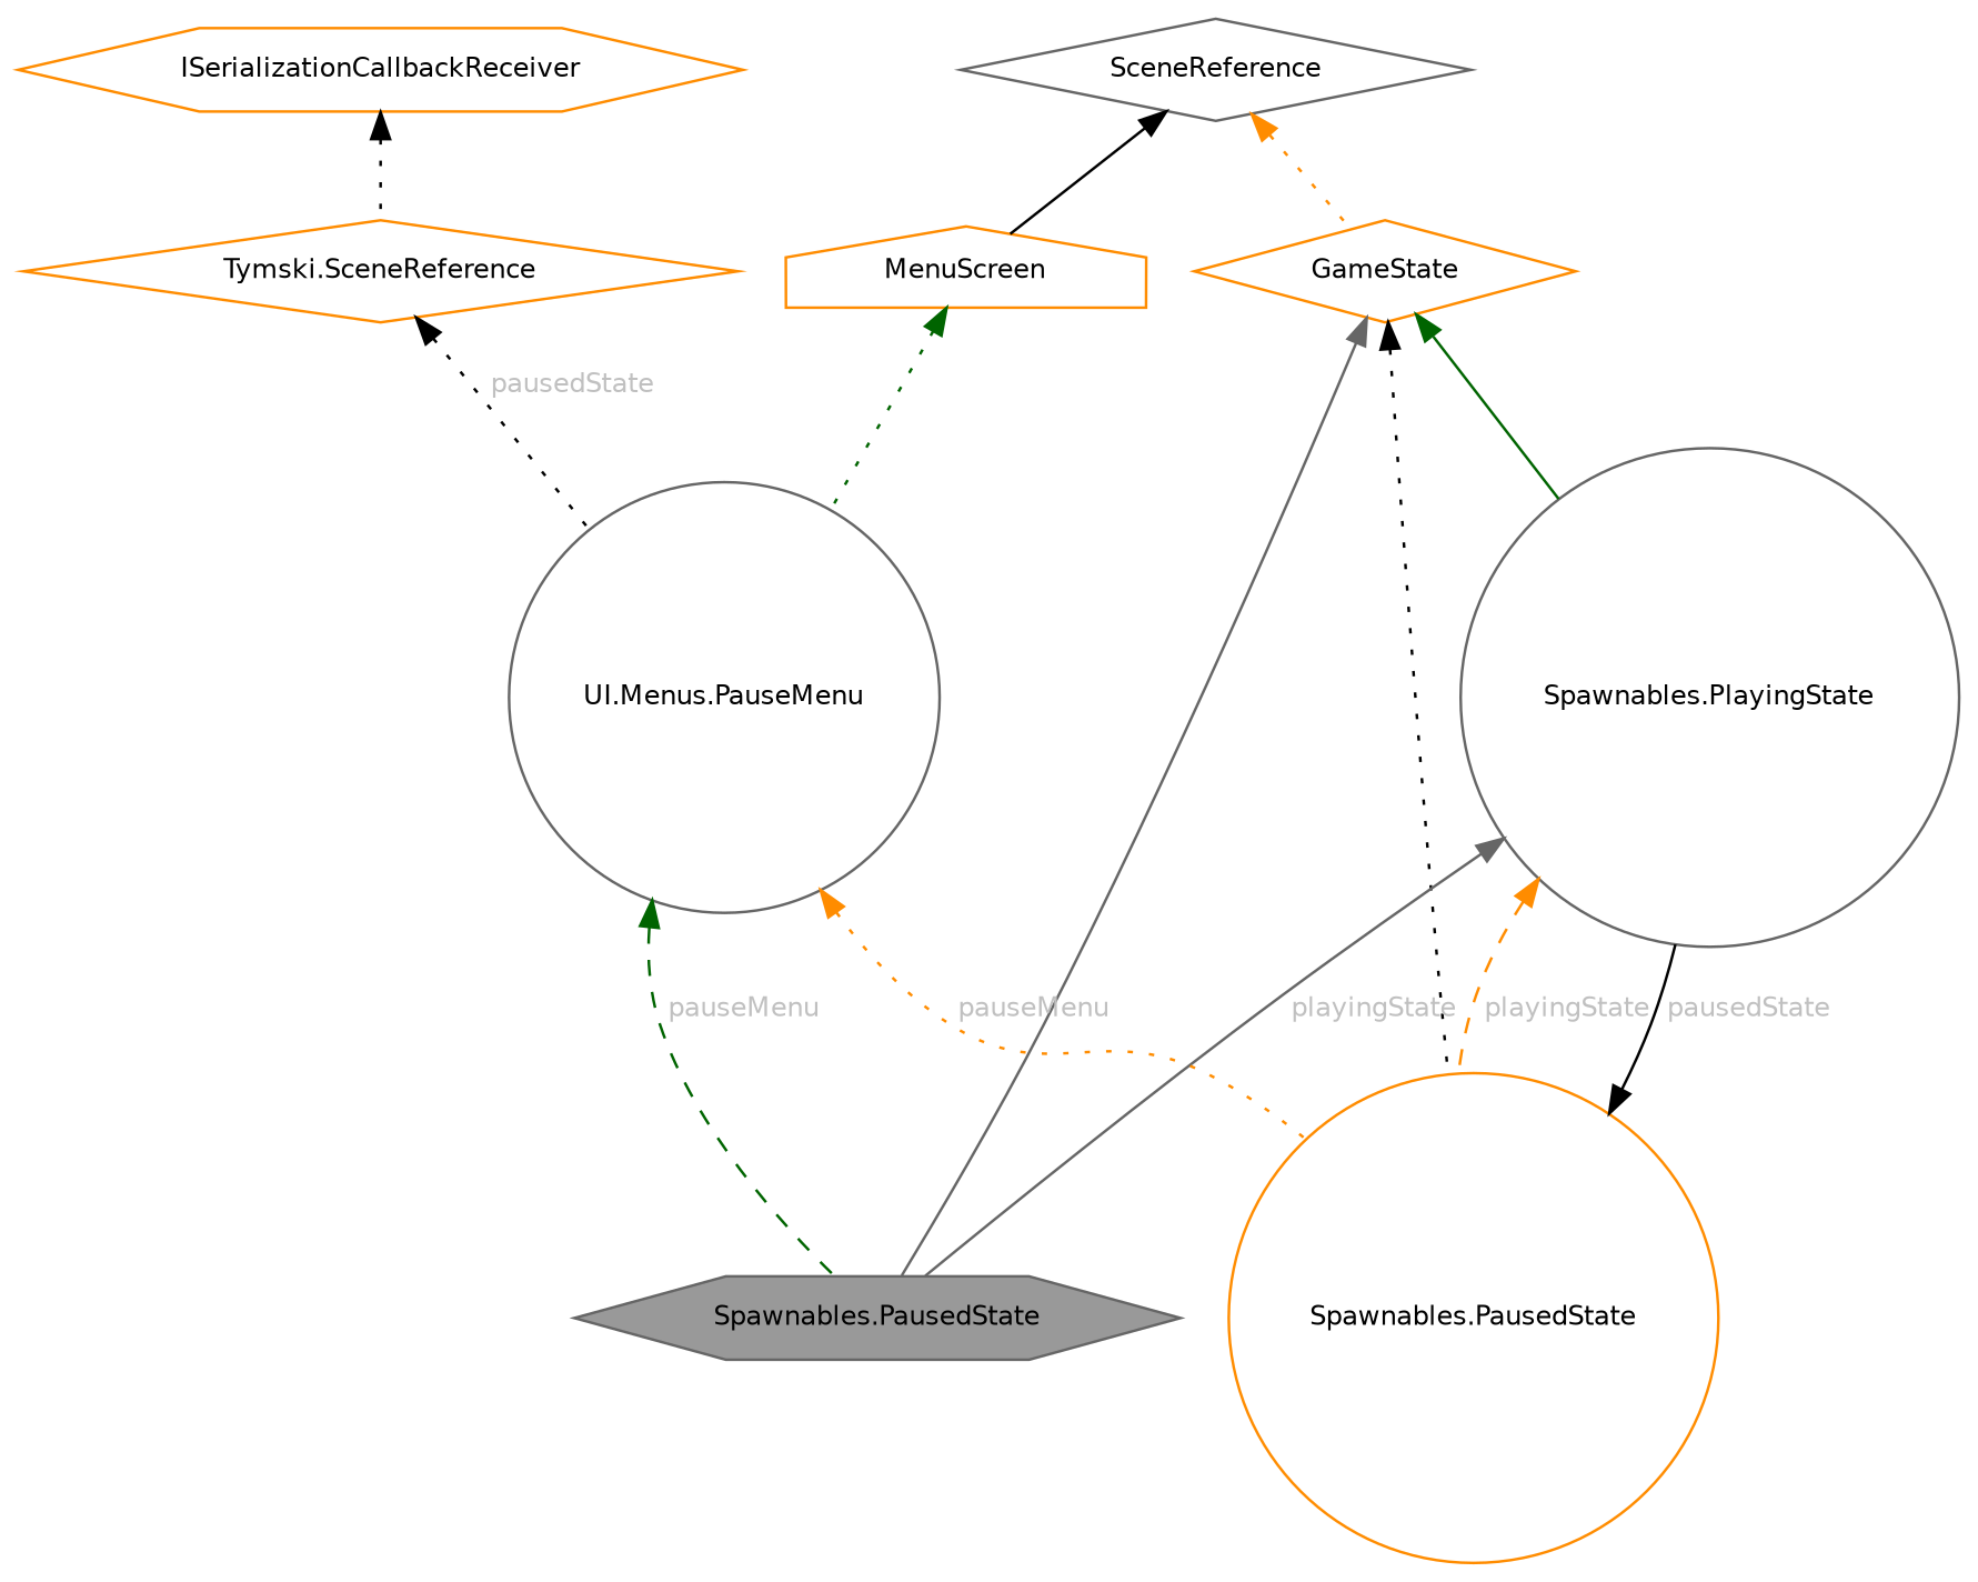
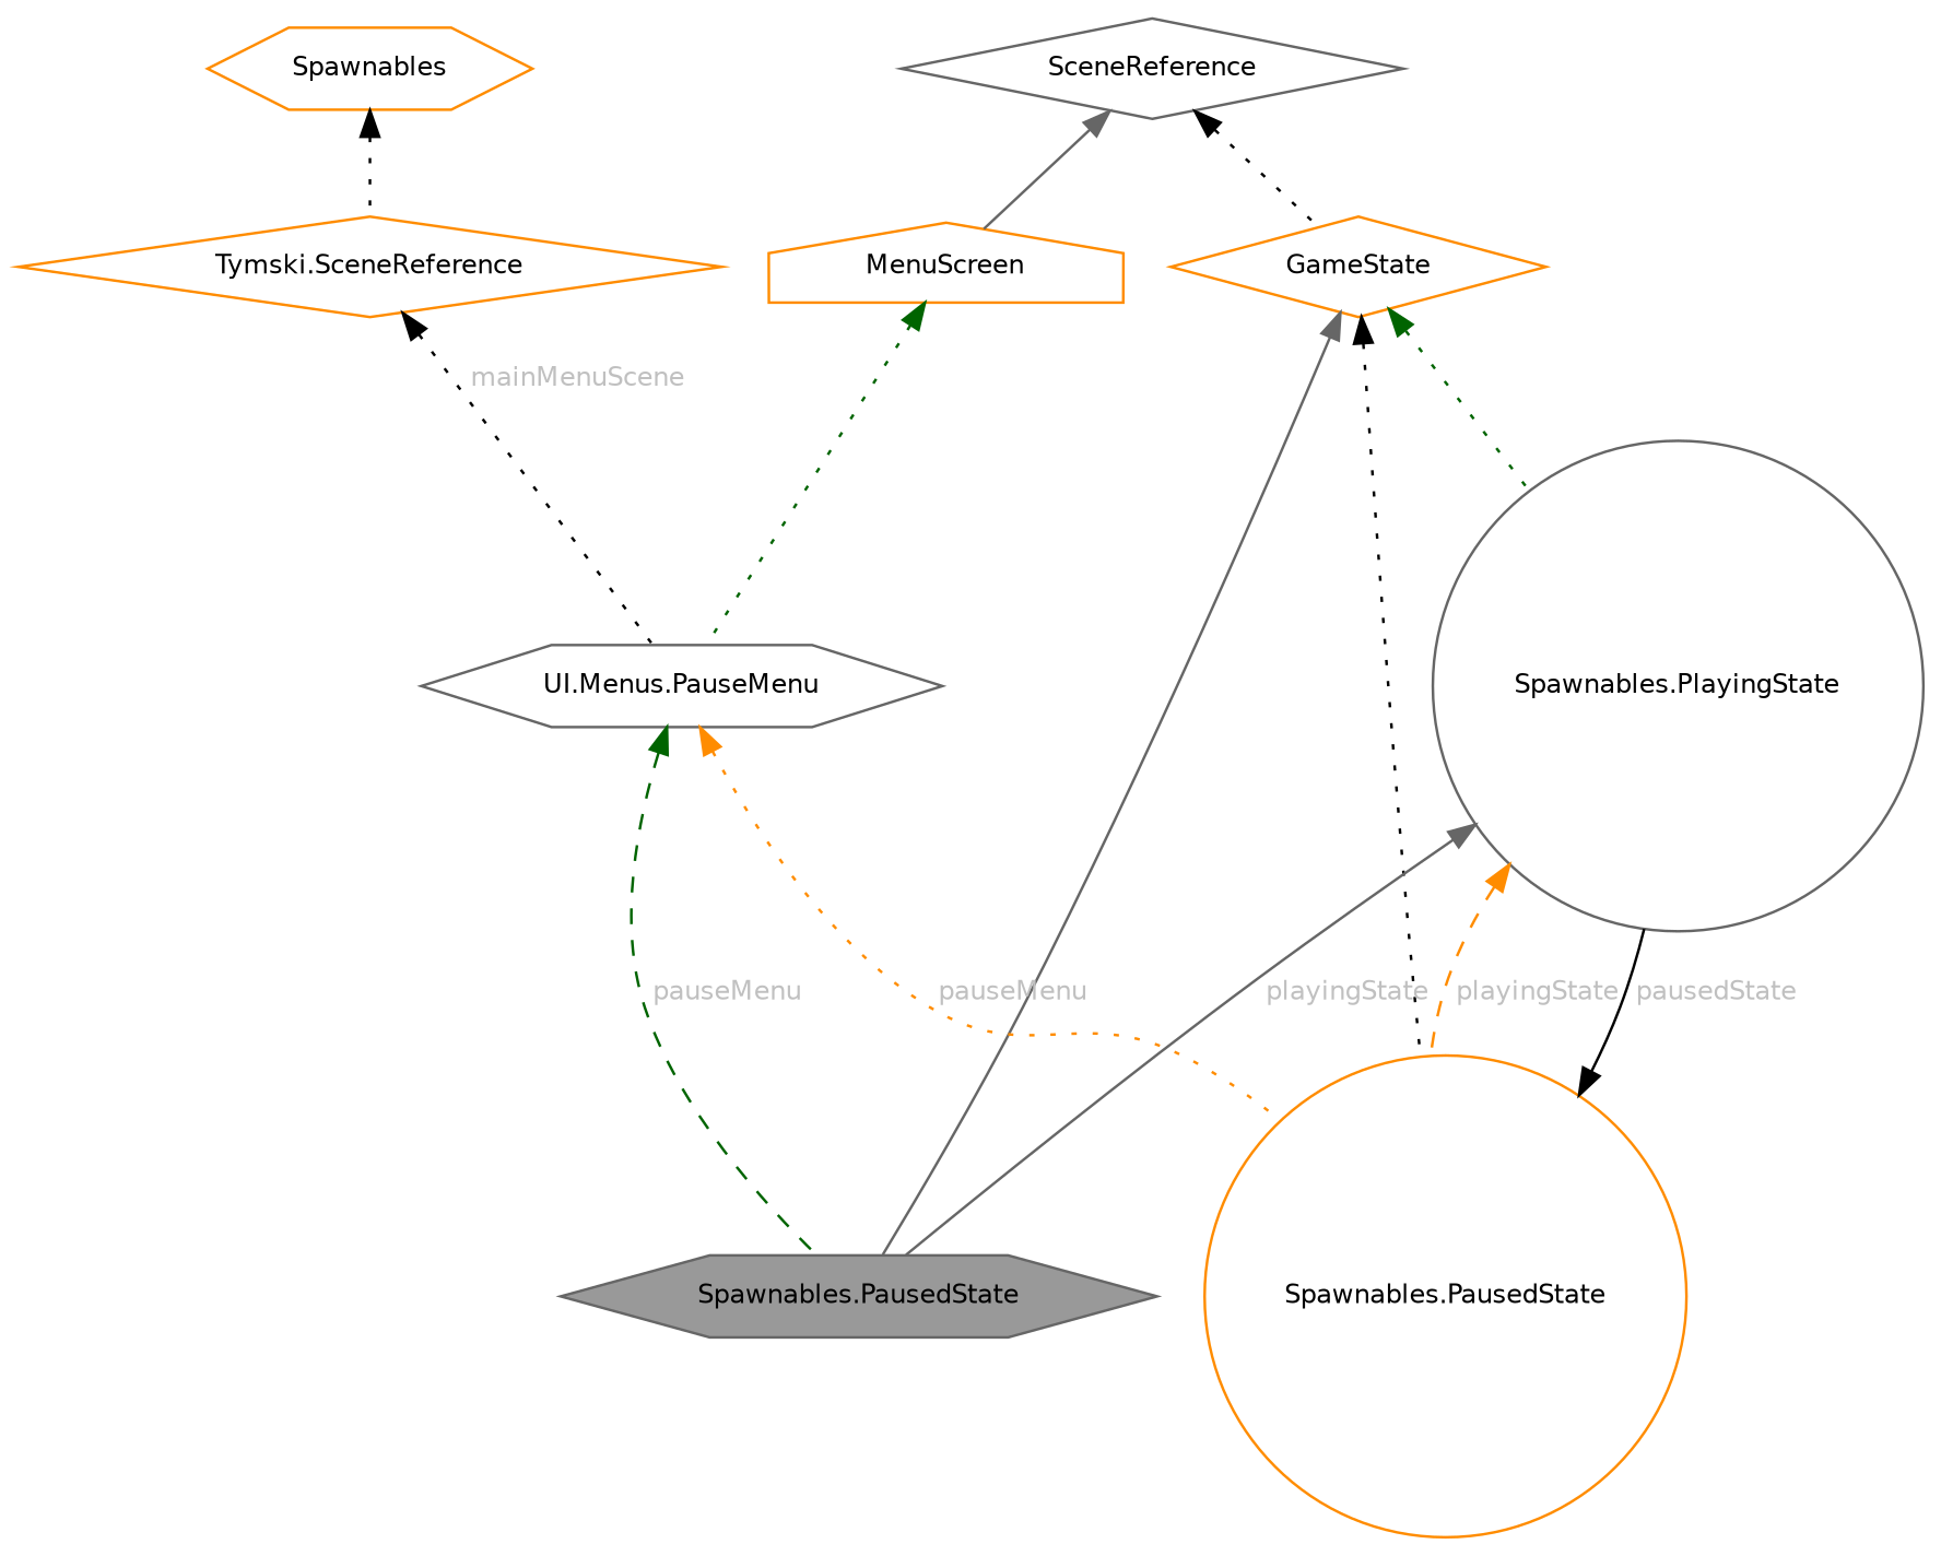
  digraph {
    node [color=darkorange fillcolor=white fontname=Helvetica fontsize=10 shape=hexagon style=filled]
    edge [color=black dir=back fontname=Helvetica fontsize=10 labelfontname=Helvetica labelfontsize=10 style=dotted]
    n1 [color=gray40 fillcolor=grey60 fontcolor=black height=0.2 label="Spawnables.PausedState" width=0.4]
    n2 [height=0.2 label=GameState shape=diamond width=0.4]
    n3 [color=gray40 height=0.2 label="Spawnables.PlayingState" shape=circle width=0.4]
    n4 [height=0.2 label="Spawnables.PausedState" shape=circle width=0.4]
    n5 [color=gray40 height=0.2 label=SceneReference shape=diamond width=0.4]
    n6 [height=0.2 label=MenuScreen shape=house width=0.4]
-   n7 [color=gray40 height=0.2 label="UI.Menus.PauseMenu" shape=circle width=0.4]
+   n7 [color=gray40 height=0.2 label="UI.Menus.PauseMenu" width=0.4]
    n8 [height=0.2 label="Tymski.SceneReference" shape=diamond width=0.4]
-   n9 [height=0.2 label=ISerializationCallbackReceiver width=0.4]
+   n9 [height=0.2 label=Spawnables width=0.4]
    n2 -> n1 [color=gray40 style=solid]
-   n2 -> n3 [color=darkgreen style=solid]
+   n2 -> n3 [color=darkgreen]
    n2 -> n4
    n3 -> n1 [color=gray40 fontcolor=grey label=" playingState" style=solid]
    n3 -> n4 [color=darkorange fontcolor=grey label=" playingState" style=dashed]
    n4 -> n3 [fontcolor=grey label=" pausedState" style=solid]
-   n5 -> n2 [color=darkorange]
-   n5 -> n6 [style=solid]
+   n5 -> n2
+   n5 -> n6 [color=gray40 style=solid]
    n6 -> n7 [color=darkgreen]
    n7 -> n1 [color=darkgreen fontcolor=grey label=" pauseMenu" style=dashed]
    n7 -> n4 [color=darkorange fontcolor=grey label=" pauseMenu"]
-   n8 -> n7 [fontcolor=grey label=" pausedState"]
+   n8 -> n7 [fontcolor=grey label=" mainMenuScene"]
    n9 -> n8
  }
